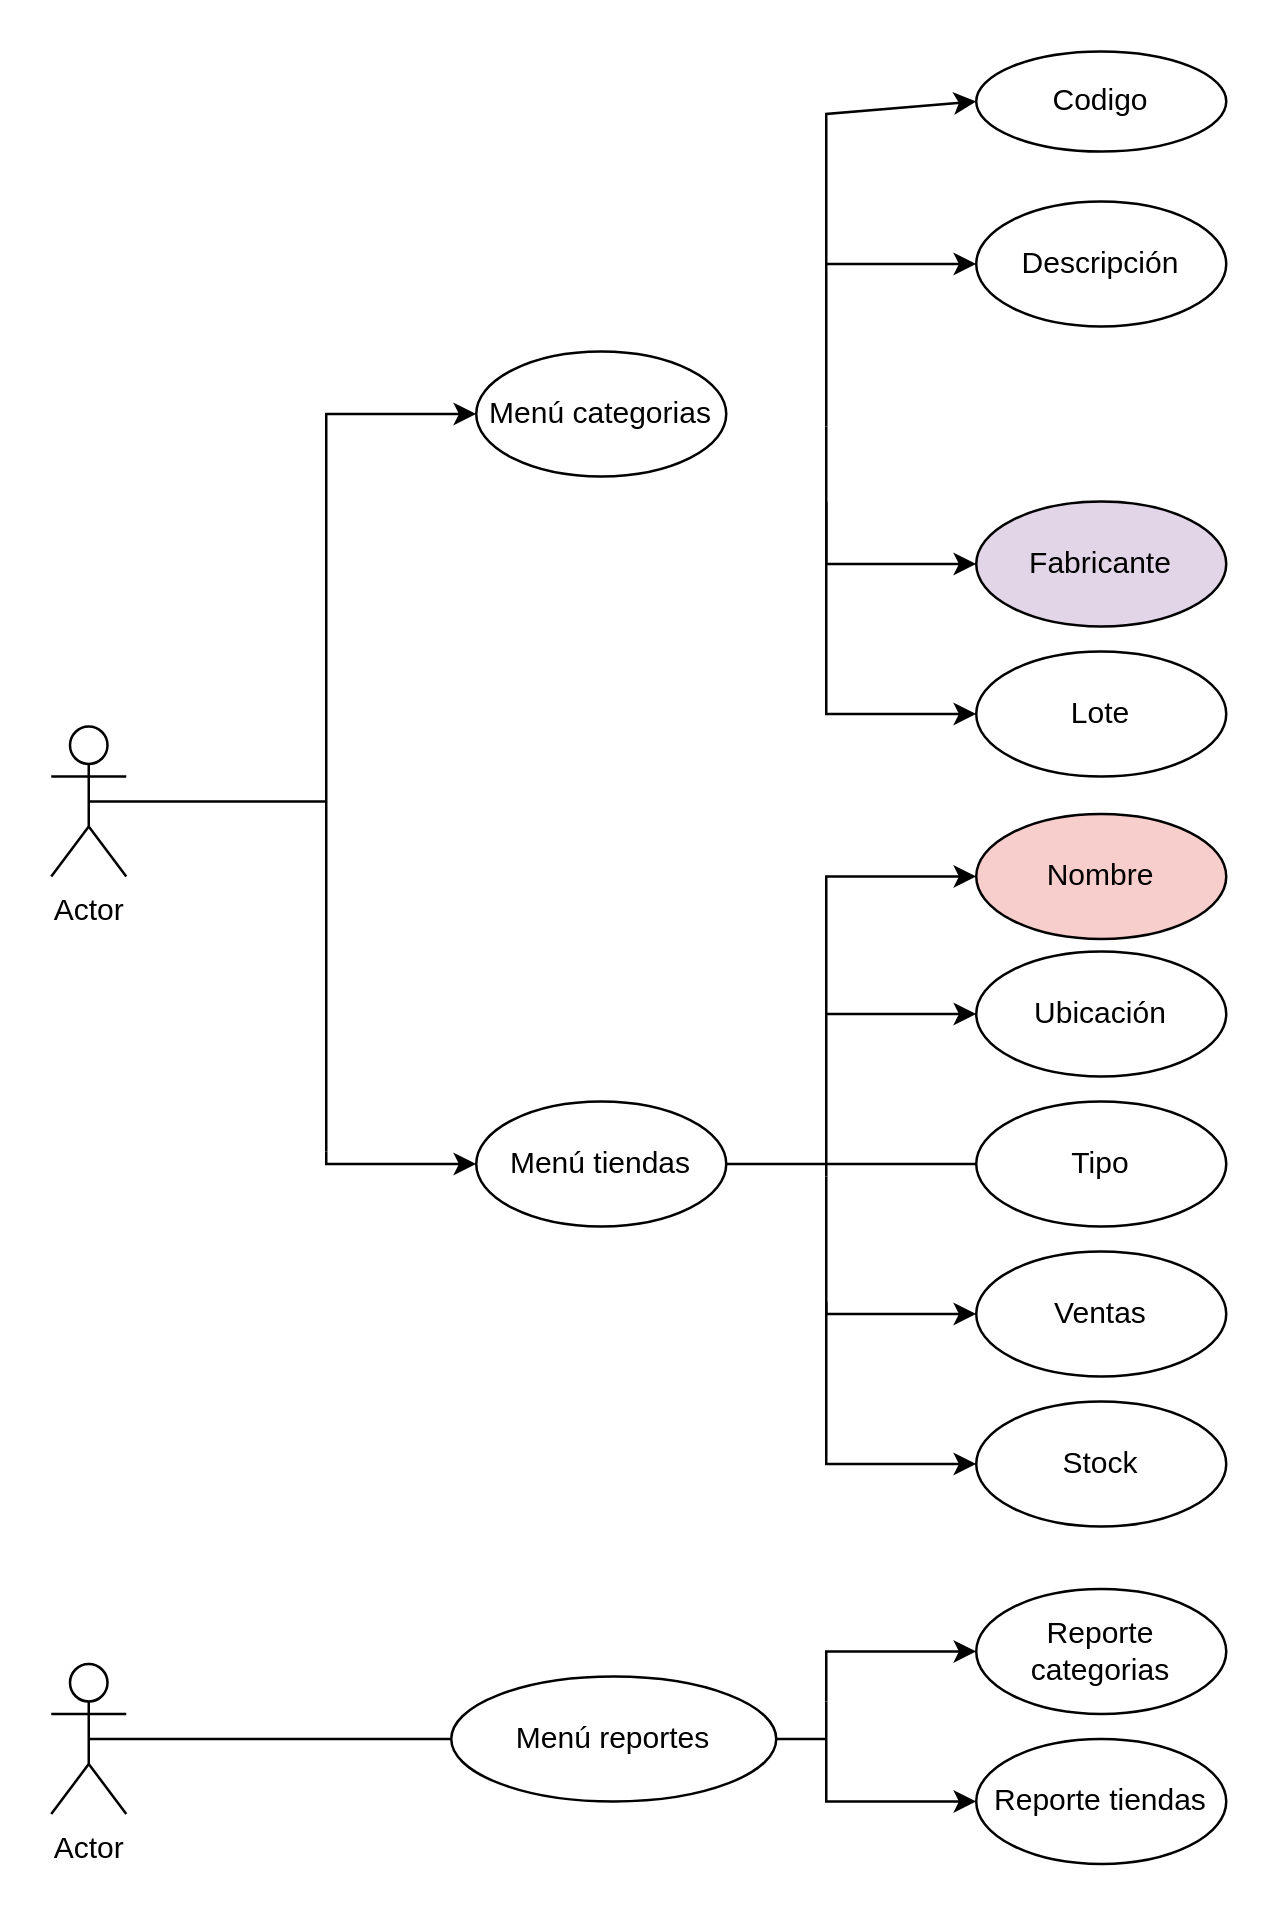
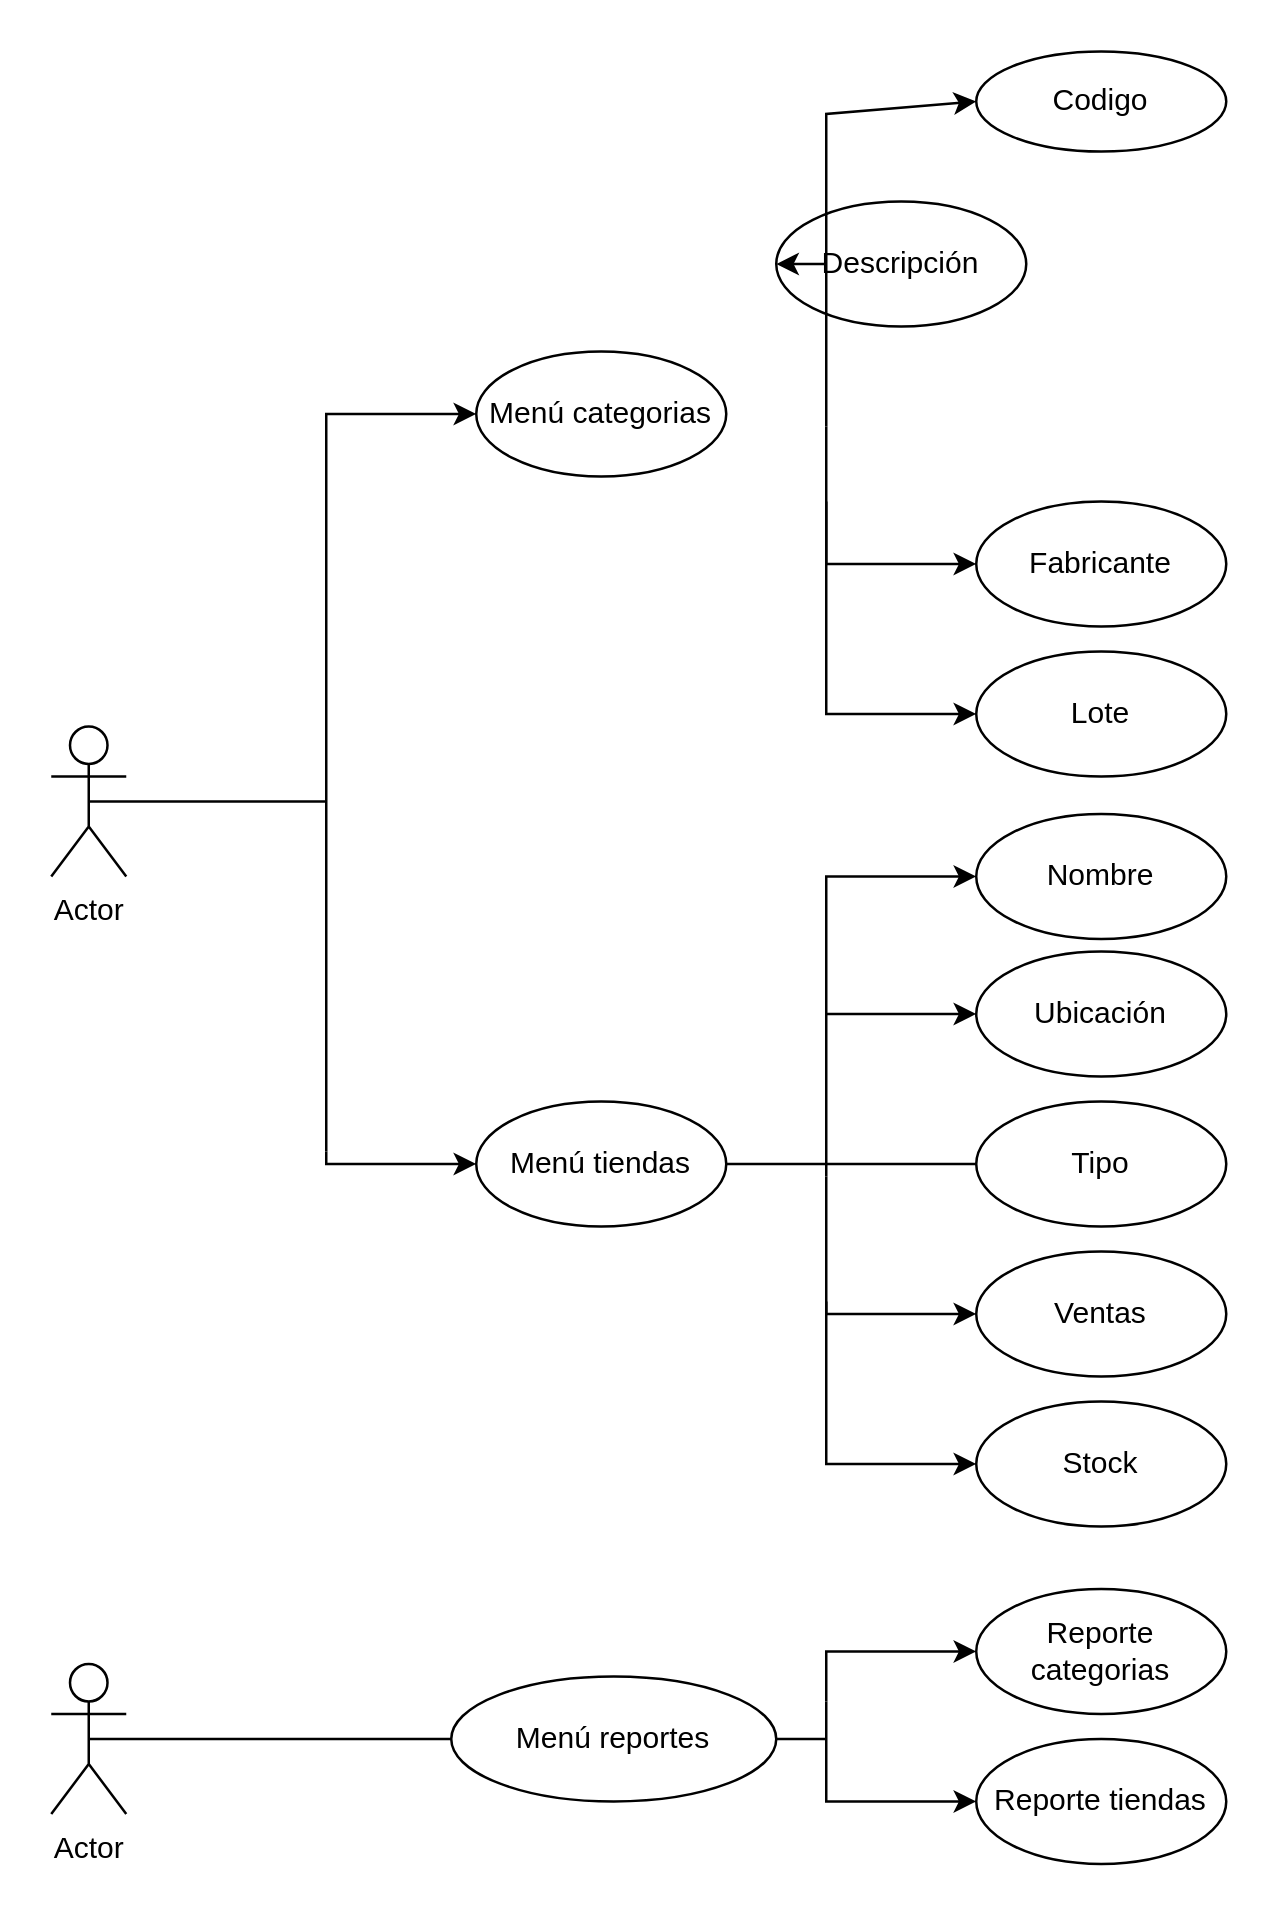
  <mxCell id="0" />
  <mxCell id="1" parent="0" />
  <mxCell id="2" value="Actor" style="shape=umlActor;verticalLabelPosition=bottom;verticalAlign=top;html=1;outlineConnect=0;" vertex="1" parent="1"><mxGeometry x="20" y="665" width="30" height="60" as="geometry" /></mxCell>
  <mxCell id="3" value="Actor" style="shape=umlActor;verticalLabelPosition=bottom;verticalAlign=top;html=1;outlineConnect=0;" vertex="1" parent="1"><mxGeometry x="20" y="290" width="30" height="60" as="geometry" /></mxCell>
  <mxCell id="4" value="Menú categorias" style="ellipse;whiteSpace=wrap;html=1;" vertex="1" parent="1"><mxGeometry x="190" y="140" width="100" height="50" as="geometry" /></mxCell>
  <mxCell id="5" value="Menú tiendas" style="ellipse;whiteSpace=wrap;html=1;" vertex="1" parent="1"><mxGeometry x="190" y="440" width="100" height="50" as="geometry" /></mxCell>
  <mxCell id="6" value="Menú reportes" style="ellipse;whiteSpace=wrap;html=1;" vertex="1" parent="1"><mxGeometry x="180" y="670" width="130" height="50" as="geometry" /></mxCell>
  <mxCell id="7" value="Lote" style="ellipse;whiteSpace=wrap;html=1;" vertex="1" parent="1"><mxGeometry x="390" y="260" width="100" height="50" as="geometry" /></mxCell>
  <mxCell id="8" value="Tipo" style="ellipse;whiteSpace=wrap;html=1;" vertex="1" parent="1"><mxGeometry x="390" y="440" width="100" height="50" as="geometry" /></mxCell>
- <mxCell id="9" value="Nombre" style="ellipse;whiteSpace=wrap;html=1;fillColor=#f8cecc;" vertex="1" parent="1"><mxGeometry x="390" y="325" width="100" height="50" as="geometry" /></mxCell>
+ <mxCell id="9" value="Nombre" style="ellipse;whiteSpace=wrap;html=1;" vertex="1" parent="1"><mxGeometry x="390" y="325" width="100" height="50" as="geometry" /></mxCell>
  <mxCell id="10" value="Reporte categorias" style="ellipse;whiteSpace=wrap;html=1;" vertex="1" parent="1"><mxGeometry x="390" y="635" width="100" height="50" as="geometry" /></mxCell>
  <mxCell id="11" value="Ubicación" style="ellipse;whiteSpace=wrap;html=1;" vertex="1" parent="1"><mxGeometry x="390" y="380" width="100" height="50" as="geometry" /></mxCell>
  <mxCell id="12" value="Stock" style="ellipse;whiteSpace=wrap;html=1;" vertex="1" parent="1"><mxGeometry x="390" y="560" width="100" height="50" as="geometry" /></mxCell>
  <mxCell id="13" value="Ventas" style="ellipse;whiteSpace=wrap;html=1;" vertex="1" parent="1"><mxGeometry x="390" y="500" width="100" height="50" as="geometry" /></mxCell>
  <mxCell id="14" value="Reporte tiendas" style="ellipse;whiteSpace=wrap;html=1;" vertex="1" parent="1"><mxGeometry x="390" y="695" width="100" height="50" as="geometry" /></mxCell>
- <mxCell id="15" value="Fabricante" style="ellipse;whiteSpace=wrap;html=1;fillColor=#e1d5e7;" vertex="1" parent="1"><mxGeometry x="390" y="200" width="100" height="50" as="geometry" /></mxCell>
- <mxCell id="16" value="Descripción" style="ellipse;whiteSpace=wrap;html=1;" vertex="1" parent="1"><mxGeometry x="390" y="80" width="100" height="50" as="geometry" /></mxCell>
+ <mxCell id="15" value="Fabricante" style="ellipse;whiteSpace=wrap;html=1;" vertex="1" parent="1"><mxGeometry x="390" y="200" width="100" height="50" as="geometry" /></mxCell>
+ <mxCell id="16" value="Descripción" style="ellipse;whiteSpace=wrap;html=1;" vertex="1" parent="1"><mxGeometry x="310" y="80" width="100" height="50" as="geometry" /></mxCell>
  <mxCell id="17" value="Codigo" style="ellipse;whiteSpace=wrap;html=1;" vertex="1" parent="1"><mxGeometry x="390" y="20" width="100" height="40" as="geometry" /></mxCell>
  <mxCell id="18" value="" style="endArrow=classic;html=1;rounded=0;entryX=0;entryY=0.5;entryDx=0;entryDy=0;" edge="1" parent="1" target="17"><mxGeometry width="50" height="50" relative="1" as="geometry"><mxPoint x="330" y="170" as="sourcePoint" /><mxPoint x="390" y="200" as="targetPoint" /><Array as="points"><mxPoint x="330" y="45" /></Array></mxGeometry></mxCell>
  <mxCell id="19" value="" style="endArrow=classic;html=1;rounded=0;entryX=0;entryY=0.5;entryDx=0;entryDy=0;" edge="1" parent="1" target="15"><mxGeometry width="50" height="50" relative="1" as="geometry"><mxPoint x="330" y="170" as="sourcePoint" /><mxPoint x="390" y="200" as="targetPoint" /><Array as="points"><mxPoint x="330" y="225" /></Array></mxGeometry></mxCell>
  <mxCell id="20" value="" style="endArrow=classic;html=1;rounded=0;entryX=0;entryY=0.5;entryDx=0;entryDy=0;" edge="1" parent="1" target="16"><mxGeometry width="50" height="50" relative="1" as="geometry"><mxPoint x="330" y="105" as="sourcePoint" /><mxPoint x="390" y="200" as="targetPoint" /></mxGeometry></mxCell>
  <mxCell id="21" value="" style="endArrow=classic;html=1;rounded=0;entryX=0;entryY=0.5;entryDx=0;entryDy=0;" edge="1" parent="1" target="7"><mxGeometry width="50" height="50" relative="1" as="geometry"><mxPoint x="330" y="200" as="sourcePoint" /><mxPoint x="390" y="240" as="targetPoint" /><Array as="points"><mxPoint x="330" y="285" /></Array></mxGeometry></mxCell>
  <mxCell id="22" value="" style="endArrow=none;html=1;rounded=0;entryX=0;entryY=0.5;entryDx=0;entryDy=0;exitX=1;exitY=0.5;exitDx=0;exitDy=0;" edge="1" parent="1" source="5" target="8"><mxGeometry width="50" height="50" relative="1" as="geometry"><mxPoint x="340" y="480" as="sourcePoint" /><mxPoint x="390" y="430" as="targetPoint" /></mxGeometry></mxCell>
  <mxCell id="23" value="" style="endArrow=classic;html=1;rounded=0;entryX=0;entryY=0.5;entryDx=0;entryDy=0;" edge="1" parent="1" target="9"><mxGeometry width="50" height="50" relative="1" as="geometry"><mxPoint x="330" y="470" as="sourcePoint" /><mxPoint x="390" y="430" as="targetPoint" /><Array as="points"><mxPoint x="330" y="350" /></Array></mxGeometry></mxCell>
  <mxCell id="24" value="" style="endArrow=classic;html=1;rounded=0;entryX=0;entryY=0.5;entryDx=0;entryDy=0;" edge="1" parent="1" target="11"><mxGeometry width="50" height="50" relative="1" as="geometry"><mxPoint x="330" y="405" as="sourcePoint" /><mxPoint x="390" y="430" as="targetPoint" /></mxGeometry></mxCell>
  <mxCell id="25" value="" style="endArrow=classic;html=1;rounded=0;entryX=0;entryY=0.5;entryDx=0;entryDy=0;" edge="1" parent="1" target="13"><mxGeometry width="50" height="50" relative="1" as="geometry"><mxPoint x="330" y="470" as="sourcePoint" /><mxPoint x="390" y="430" as="targetPoint" /><Array as="points"><mxPoint x="330" y="525" /></Array></mxGeometry></mxCell>
  <mxCell id="26" value="" style="endArrow=classic;html=1;rounded=0;entryX=0;entryY=0.5;entryDx=0;entryDy=0;" edge="1" parent="1" target="12"><mxGeometry width="50" height="50" relative="1" as="geometry"><mxPoint x="330" y="520" as="sourcePoint" /><mxPoint x="390" y="600" as="targetPoint" /><Array as="points"><mxPoint x="330" y="585" /></Array></mxGeometry></mxCell>
  <mxCell id="27" value="" style="endArrow=classic;html=1;rounded=0;entryX=0;entryY=0.5;entryDx=0;entryDy=0;" edge="1" parent="1" target="10"><mxGeometry width="50" height="50" relative="1" as="geometry"><mxPoint x="330" y="680" as="sourcePoint" /><mxPoint x="390" y="670" as="targetPoint" /><Array as="points"><mxPoint x="330" y="660" /></Array></mxGeometry></mxCell>
  <mxCell id="28" value="" style="endArrow=classic;html=1;rounded=0;entryX=0;entryY=0.5;entryDx=0;entryDy=0;" edge="1" parent="1" target="14"><mxGeometry width="50" height="50" relative="1" as="geometry"><mxPoint x="330" y="680" as="sourcePoint" /><mxPoint x="390" y="670" as="targetPoint" /><Array as="points"><mxPoint x="330" y="720" /></Array></mxGeometry></mxCell>
  <mxCell id="29" value="" style="endArrow=none;html=1;rounded=0;exitX=1;exitY=0.5;exitDx=0;exitDy=0;" edge="1" parent="1" source="6"><mxGeometry width="50" height="50" relative="1" as="geometry"><mxPoint x="340" y="690" as="sourcePoint" /><mxPoint x="330" y="695" as="targetPoint" /></mxGeometry></mxCell>
  <mxCell id="30" value="" style="endArrow=classic;html=1;rounded=0;entryX=0;entryY=0.5;entryDx=0;entryDy=0;" edge="1" parent="1" target="4"><mxGeometry width="50" height="50" relative="1" as="geometry"><mxPoint x="130" y="460" as="sourcePoint" /><mxPoint x="390" y="330" as="targetPoint" /><Array as="points"><mxPoint x="130" y="165" /></Array></mxGeometry></mxCell>
  <mxCell id="31" value="" style="endArrow=classic;html=1;rounded=0;entryX=0;entryY=0.5;entryDx=0;entryDy=0;" edge="1" parent="1" target="5"><mxGeometry width="50" height="50" relative="1" as="geometry"><mxPoint x="130" y="460" as="sourcePoint" /><mxPoint x="390" y="330" as="targetPoint" /><Array as="points"><mxPoint x="130" y="465" /></Array></mxGeometry></mxCell>
  <mxCell id="32" value="" style="endArrow=none;html=1;rounded=0;exitX=0.5;exitY=0.5;exitDx=0;exitDy=0;exitPerimeter=0;" edge="1" parent="1" source="3"><mxGeometry width="50" height="50" relative="1" as="geometry"><mxPoint x="130" y="490" as="sourcePoint" /><mxPoint x="130" y="320" as="targetPoint" /></mxGeometry></mxCell>
  <mxCell id="33" value="" style="endArrow=none;html=1;rounded=0;entryX=0;entryY=0.5;entryDx=0;entryDy=0;exitX=0.5;exitY=0.5;exitDx=0;exitDy=0;exitPerimeter=0;" edge="1" parent="1" source="2" target="6"><mxGeometry width="50" height="50" relative="1" as="geometry"><mxPoint x="130" y="490" as="sourcePoint" /><mxPoint x="180" y="440" as="targetPoint" /></mxGeometry></mxCell>
